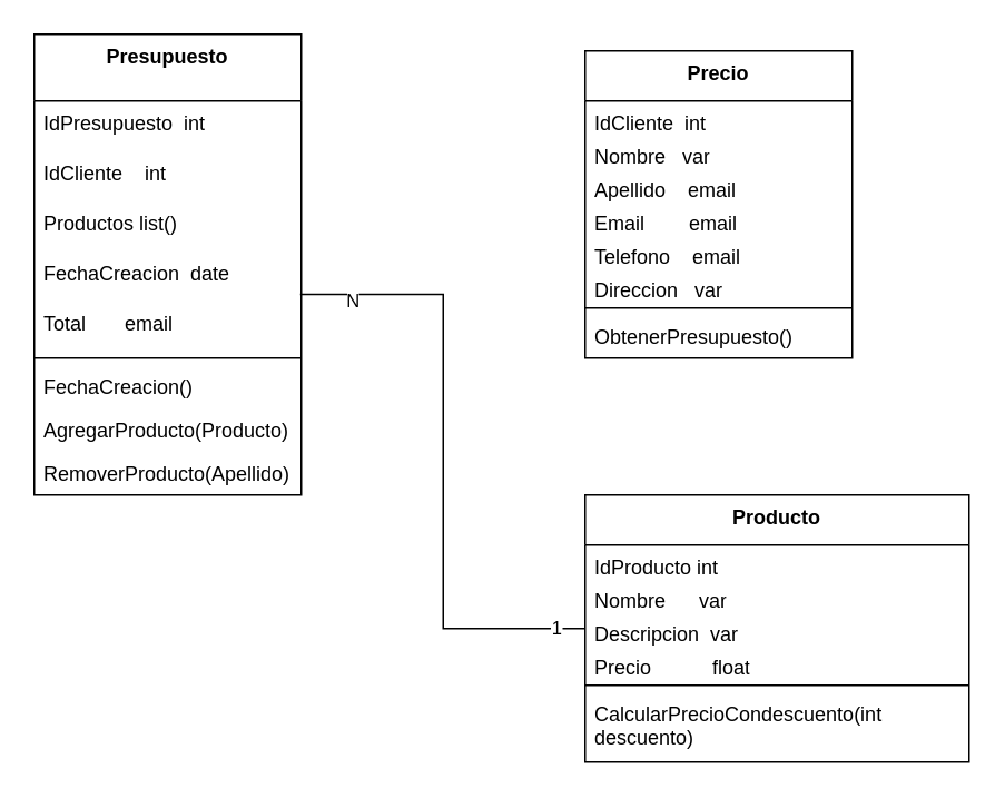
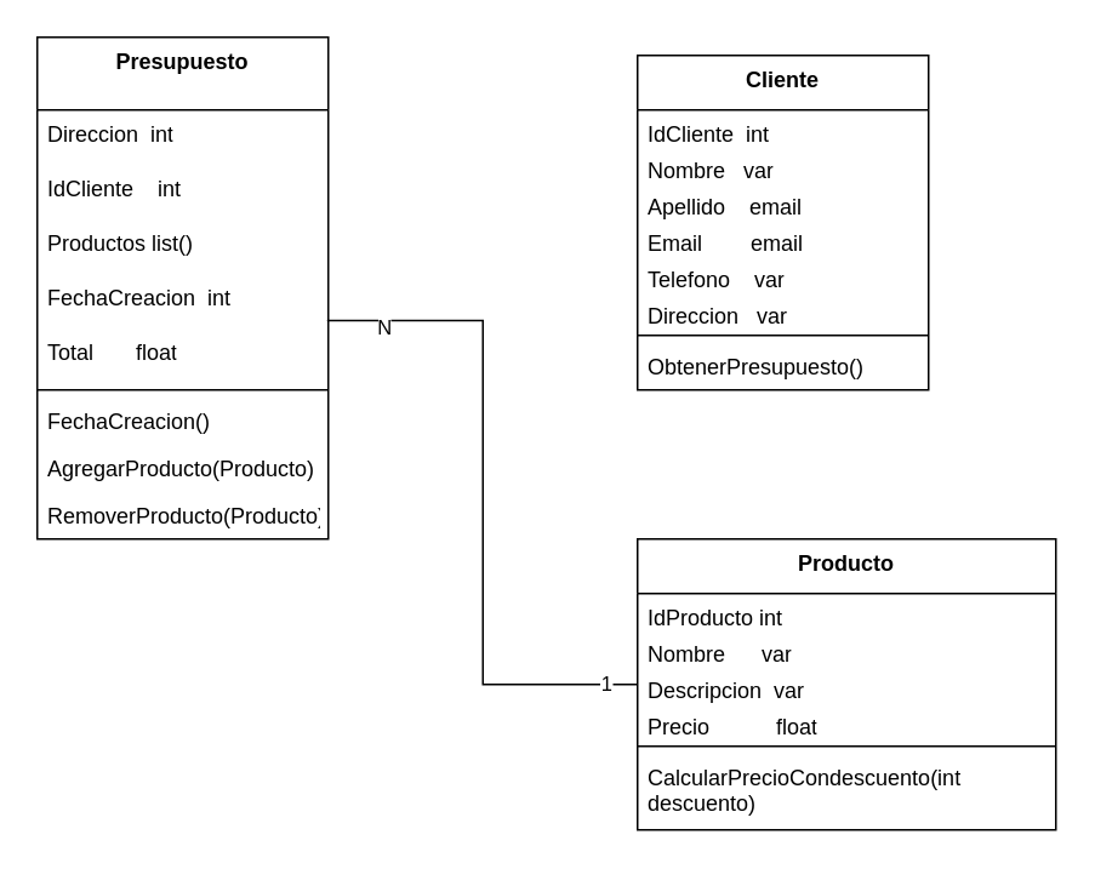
  <mxCell id="0" />
  <mxCell id="1" parent="0" />
  <mxCell id="2" value="Presupuesto&lt;div&gt;&lt;br&gt;&lt;/div&gt;&lt;div&gt;&lt;br&gt;&lt;/div&gt;" style="swimlane;fontStyle=1;align=center;verticalAlign=top;childLayout=stackLayout;horizontal=1;startSize=40;horizontalStack=0;resizeParent=1;resizeParentMax=0;resizeLast=0;collapsible=1;marginBottom=0;whiteSpace=wrap;html=1;" vertex="1" parent="1"><mxGeometry x="20" y="20" width="160" height="276" as="geometry" /></mxCell>
- <mxCell id="3" value="IdPresupuesto&amp;nbsp; int&lt;div&gt;&lt;br&gt;&lt;/div&gt;" style="text;strokeColor=none;fillColor=none;align=left;verticalAlign=top;spacingLeft=4;spacingRight=4;overflow=hidden;rotatable=0;points=[[0,0.5],[1,0.5]];portConstraint=eastwest;whiteSpace=wrap;html=1;" vertex="1" parent="2"><mxGeometry y="40" width="160" height="30" as="geometry" /></mxCell>
+ <mxCell id="3" value="Direccion&amp;nbsp; int&lt;div&gt;&lt;br&gt;&lt;/div&gt;" style="text;strokeColor=none;fillColor=none;align=left;verticalAlign=top;spacingLeft=4;spacingRight=4;overflow=hidden;rotatable=0;points=[[0,0.5],[1,0.5]];portConstraint=eastwest;whiteSpace=wrap;html=1;" vertex="1" parent="2"><mxGeometry y="40" width="160" height="30" as="geometry" /></mxCell>
  <mxCell id="4" value="&lt;div&gt;IdCliente&amp;nbsp; &amp;nbsp; int&lt;span style=&quot;white-space: pre;&quot;&gt;&#09;&lt;/span&gt;&lt;span style=&quot;white-space: pre;&quot;&gt;&#09;&lt;/span&gt;&lt;span style=&quot;white-space: pre;&quot;&gt;&#09;&lt;/span&gt;&lt;/div&gt;&lt;div&gt;&lt;br&gt;&lt;/div&gt;" style="text;strokeColor=none;fillColor=none;align=left;verticalAlign=top;spacingLeft=4;spacingRight=4;overflow=hidden;rotatable=0;points=[[0,0.5],[1,0.5]];portConstraint=eastwest;whiteSpace=wrap;html=1;" vertex="1" parent="2"><mxGeometry y="70" width="160" height="30" as="geometry" /></mxCell>
  <mxCell id="5" value="&lt;div&gt;Productos list()&lt;/div&gt;&lt;div&gt;&lt;span style=&quot;white-space: pre;&quot;&gt;&#09;&lt;/span&gt;&lt;br&gt;&lt;/div&gt;" style="text;strokeColor=none;fillColor=none;align=left;verticalAlign=top;spacingLeft=4;spacingRight=4;overflow=hidden;rotatable=0;points=[[0,0.5],[1,0.5]];portConstraint=eastwest;whiteSpace=wrap;html=1;" vertex="1" parent="2"><mxGeometry y="100" width="160" height="30" as="geometry" /></mxCell>
- <mxCell id="6" value="FechaCreacion&amp;nbsp; date" style="text;strokeColor=none;fillColor=none;align=left;verticalAlign=top;spacingLeft=4;spacingRight=4;overflow=hidden;rotatable=0;points=[[0,0.5],[1,0.5]];portConstraint=eastwest;whiteSpace=wrap;html=1;" vertex="1" parent="2"><mxGeometry y="130" width="160" height="30" as="geometry" /></mxCell>
- <mxCell id="7" value="&lt;div&gt;Total&amp;nbsp; &amp;nbsp; &amp;nbsp; &amp;nbsp;email&lt;/div&gt;" style="text;strokeColor=none;fillColor=none;align=left;verticalAlign=top;spacingLeft=4;spacingRight=4;overflow=hidden;rotatable=0;points=[[0,0.5],[1,0.5]];portConstraint=eastwest;whiteSpace=wrap;html=1;" vertex="1" parent="2"><mxGeometry y="160" width="160" height="30" as="geometry" /></mxCell>
+ <mxCell id="6" value="FechaCreacion&amp;nbsp; int" style="text;strokeColor=none;fillColor=none;align=left;verticalAlign=top;spacingLeft=4;spacingRight=4;overflow=hidden;rotatable=0;points=[[0,0.5],[1,0.5]];portConstraint=eastwest;whiteSpace=wrap;html=1;" vertex="1" parent="2"><mxGeometry y="130" width="160" height="30" as="geometry" /></mxCell>
+ <mxCell id="7" value="&lt;div&gt;Total&amp;nbsp; &amp;nbsp; &amp;nbsp; &amp;nbsp;float&lt;/div&gt;" style="text;strokeColor=none;fillColor=none;align=left;verticalAlign=top;spacingLeft=4;spacingRight=4;overflow=hidden;rotatable=0;points=[[0,0.5],[1,0.5]];portConstraint=eastwest;whiteSpace=wrap;html=1;" vertex="1" parent="2"><mxGeometry y="160" width="160" height="30" as="geometry" /></mxCell>
  <mxCell id="8" value="" style="line;strokeWidth=1;fillColor=none;align=left;verticalAlign=middle;spacingTop=-1;spacingLeft=3;spacingRight=3;rotatable=0;labelPosition=right;points=[];portConstraint=eastwest;strokeColor=inherit;" vertex="1" parent="2"><mxGeometry y="190" width="160" height="8" as="geometry" /></mxCell>
  <mxCell id="9" value="FechaCreacion()" style="text;strokeColor=none;fillColor=none;align=left;verticalAlign=top;spacingLeft=4;spacingRight=4;overflow=hidden;rotatable=0;points=[[0,0.5],[1,0.5]];portConstraint=eastwest;whiteSpace=wrap;html=1;" vertex="1" parent="2"><mxGeometry y="198" width="160" height="26" as="geometry" /></mxCell>
  <mxCell id="10" value="AgregarProducto(Producto)" style="text;strokeColor=none;fillColor=none;align=left;verticalAlign=top;spacingLeft=4;spacingRight=4;overflow=hidden;rotatable=0;points=[[0,0.5],[1,0.5]];portConstraint=eastwest;whiteSpace=wrap;html=1;" vertex="1" parent="2"><mxGeometry y="224" width="160" height="26" as="geometry" /></mxCell>
- <mxCell id="11" value="RemoverProducto(Apellido)" style="text;strokeColor=none;fillColor=none;align=left;verticalAlign=top;spacingLeft=4;spacingRight=4;overflow=hidden;rotatable=0;points=[[0,0.5],[1,0.5]];portConstraint=eastwest;whiteSpace=wrap;html=1;" vertex="1" parent="2"><mxGeometry y="250" width="160" height="26" as="geometry" /></mxCell>
- <mxCell id="12" value="Precio" style="swimlane;fontStyle=1;align=center;verticalAlign=top;childLayout=stackLayout;horizontal=1;startSize=30;horizontalStack=0;resizeParent=1;resizeParentMax=0;resizeLast=0;collapsible=1;marginBottom=0;whiteSpace=wrap;html=1;" vertex="1" parent="1"><mxGeometry x="350" y="30" width="160" height="184" as="geometry" /></mxCell>
+ <mxCell id="11" value="RemoverProducto(Producto)" style="text;strokeColor=none;fillColor=none;align=left;verticalAlign=top;spacingLeft=4;spacingRight=4;overflow=hidden;rotatable=0;points=[[0,0.5],[1,0.5]];portConstraint=eastwest;whiteSpace=wrap;html=1;" vertex="1" parent="2"><mxGeometry y="250" width="160" height="26" as="geometry" /></mxCell>
+ <mxCell id="12" value="Cliente" style="swimlane;fontStyle=1;align=center;verticalAlign=top;childLayout=stackLayout;horizontal=1;startSize=30;horizontalStack=0;resizeParent=1;resizeParentMax=0;resizeLast=0;collapsible=1;marginBottom=0;whiteSpace=wrap;html=1;" vertex="1" parent="1"><mxGeometry x="350" y="30" width="160" height="184" as="geometry" /></mxCell>
  <mxCell id="13" value="IdCliente&amp;nbsp; int&lt;div&gt;&lt;br&gt;&lt;/div&gt;&lt;div&gt;&lt;br&gt;&lt;/div&gt;" style="text;strokeColor=none;fillColor=none;align=left;verticalAlign=top;spacingLeft=4;spacingRight=4;overflow=hidden;rotatable=0;points=[[0,0.5],[1,0.5]];portConstraint=eastwest;whiteSpace=wrap;html=1;" vertex="1" parent="12"><mxGeometry y="30" width="160" height="20" as="geometry" /></mxCell>
  <mxCell id="14" value="Nombre&amp;nbsp; &amp;nbsp;var" style="text;strokeColor=none;fillColor=none;align=left;verticalAlign=top;spacingLeft=4;spacingRight=4;overflow=hidden;rotatable=0;points=[[0,0.5],[1,0.5]];portConstraint=eastwest;whiteSpace=wrap;html=1;" vertex="1" parent="12"><mxGeometry y="50" width="160" height="20" as="geometry" /></mxCell>
  <mxCell id="15" value="Apellido&amp;nbsp; &amp;nbsp; email" style="text;strokeColor=none;fillColor=none;align=left;verticalAlign=top;spacingLeft=4;spacingRight=4;overflow=hidden;rotatable=0;points=[[0,0.5],[1,0.5]];portConstraint=eastwest;whiteSpace=wrap;html=1;" vertex="1" parent="12"><mxGeometry y="70" width="160" height="20" as="geometry" /></mxCell>
  <mxCell id="16" value="Email&amp;nbsp; &amp;nbsp; &amp;nbsp; &amp;nbsp; email&lt;div&gt;&lt;br&gt;&lt;/div&gt;&lt;div&gt;&lt;br&gt;&lt;/div&gt;" style="text;strokeColor=none;fillColor=none;align=left;verticalAlign=top;spacingLeft=4;spacingRight=4;overflow=hidden;rotatable=0;points=[[0,0.5],[1,0.5]];portConstraint=eastwest;whiteSpace=wrap;html=1;" vertex="1" parent="12"><mxGeometry y="90" width="160" height="20" as="geometry" /></mxCell>
- <mxCell id="17" value="Telefono&amp;nbsp; &amp;nbsp; email" style="text;strokeColor=none;fillColor=none;align=left;verticalAlign=top;spacingLeft=4;spacingRight=4;overflow=hidden;rotatable=0;points=[[0,0.5],[1,0.5]];portConstraint=eastwest;whiteSpace=wrap;html=1;" vertex="1" parent="12"><mxGeometry y="110" width="160" height="20" as="geometry" /></mxCell>
+ <mxCell id="17" value="Telefono&amp;nbsp; &amp;nbsp; var" style="text;strokeColor=none;fillColor=none;align=left;verticalAlign=top;spacingLeft=4;spacingRight=4;overflow=hidden;rotatable=0;points=[[0,0.5],[1,0.5]];portConstraint=eastwest;whiteSpace=wrap;html=1;" vertex="1" parent="12"><mxGeometry y="110" width="160" height="20" as="geometry" /></mxCell>
  <mxCell id="18" value="Direccion&amp;nbsp; &amp;nbsp;var" style="text;strokeColor=none;fillColor=none;align=left;verticalAlign=top;spacingLeft=4;spacingRight=4;overflow=hidden;rotatable=0;points=[[0,0.5],[1,0.5]];portConstraint=eastwest;whiteSpace=wrap;html=1;" vertex="1" parent="12"><mxGeometry y="130" width="160" height="20" as="geometry" /></mxCell>
  <mxCell id="19" value="" style="line;strokeWidth=1;fillColor=none;align=left;verticalAlign=middle;spacingTop=-1;spacingLeft=3;spacingRight=3;rotatable=0;labelPosition=right;points=[];portConstraint=eastwest;strokeColor=inherit;" vertex="1" parent="12"><mxGeometry y="150" width="160" height="8" as="geometry" /></mxCell>
  <mxCell id="20" value="ObtenerPresupuesto()" style="text;strokeColor=none;fillColor=none;align=left;verticalAlign=top;spacingLeft=4;spacingRight=4;overflow=hidden;rotatable=0;points=[[0,0.5],[1,0.5]];portConstraint=eastwest;whiteSpace=wrap;html=1;" vertex="1" parent="12"><mxGeometry y="158" width="160" height="26" as="geometry" /></mxCell>
  <mxCell id="21" value="Producto" style="swimlane;fontStyle=1;align=center;verticalAlign=top;childLayout=stackLayout;horizontal=1;startSize=30;horizontalStack=0;resizeParent=1;resizeParentMax=0;resizeLast=0;collapsible=1;marginBottom=0;whiteSpace=wrap;html=1;" vertex="1" parent="1"><mxGeometry x="350" y="296" width="230" height="160" as="geometry" /></mxCell>
  <mxCell id="22" value="IdProducto int" style="text;strokeColor=none;fillColor=none;align=left;verticalAlign=top;spacingLeft=4;spacingRight=4;overflow=hidden;rotatable=0;points=[[0,0.5],[1,0.5]];portConstraint=eastwest;whiteSpace=wrap;html=1;" vertex="1" parent="21"><mxGeometry y="30" width="230" height="20" as="geometry" /></mxCell>
  <mxCell id="23" value="Nombre&amp;nbsp; &amp;nbsp; &amp;nbsp; var" style="text;strokeColor=none;fillColor=none;align=left;verticalAlign=top;spacingLeft=4;spacingRight=4;overflow=hidden;rotatable=0;points=[[0,0.5],[1,0.5]];portConstraint=eastwest;whiteSpace=wrap;html=1;" vertex="1" parent="21"><mxGeometry y="50" width="230" height="20" as="geometry" /></mxCell>
  <mxCell id="24" value="Descripcion&amp;nbsp; var" style="text;strokeColor=none;fillColor=none;align=left;verticalAlign=top;spacingLeft=4;spacingRight=4;overflow=hidden;rotatable=0;points=[[0,0.5],[1,0.5]];portConstraint=eastwest;whiteSpace=wrap;html=1;" vertex="1" parent="21"><mxGeometry y="70" width="230" height="20" as="geometry" /></mxCell>
  <mxCell id="25" value="Precio&amp;nbsp; &amp;nbsp; &amp;nbsp; &amp;nbsp; &amp;nbsp; &amp;nbsp;float" style="text;strokeColor=none;fillColor=none;align=left;verticalAlign=top;spacingLeft=4;spacingRight=4;overflow=hidden;rotatable=0;points=[[0,0.5],[1,0.5]];portConstraint=eastwest;whiteSpace=wrap;html=1;" vertex="1" parent="21"><mxGeometry y="90" width="230" height="20" as="geometry" /></mxCell>
  <mxCell id="26" value="" style="line;strokeWidth=1;fillColor=none;align=left;verticalAlign=middle;spacingTop=-1;spacingLeft=3;spacingRight=3;rotatable=0;labelPosition=right;points=[];portConstraint=eastwest;strokeColor=inherit;" vertex="1" parent="21"><mxGeometry y="110" width="230" height="8" as="geometry" /></mxCell>
  <mxCell id="27" value="CalcularPrecioCondescuento(int descuento)" style="text;strokeColor=none;fillColor=none;align=left;verticalAlign=top;spacingLeft=4;spacingRight=4;overflow=hidden;rotatable=0;points=[[0,0.5],[1,0.5]];portConstraint=eastwest;whiteSpace=wrap;html=1;" vertex="1" parent="21"><mxGeometry y="118" width="230" height="42" as="geometry" /></mxCell>
  <mxCell id="28" style="edgeStyle=orthogonalEdgeStyle;rounded=0;orthogonalLoop=1;jettySize=auto;html=1;exitX=0;exitY=0.5;exitDx=0;exitDy=0;entryX=0.996;entryY=-0.141;entryDx=0;entryDy=0;entryPerimeter=0;endArrow=none;" edge="1" parent="1" source="24" target="7"><mxGeometry relative="1" as="geometry" /></mxCell>
  <mxCell id="29" value="1" style="edgeLabel;html=1;align=center;verticalAlign=middle;resizable=0;points=[];" vertex="1" connectable="0" parent="28"><mxGeometry x="-0.908" y="-1" relative="1" as="geometry"><mxPoint x="-1" as="offset" /></mxGeometry></mxCell>
  <mxCell id="30" value="N" style="edgeLabel;html=1;align=center;verticalAlign=middle;resizable=0;points=[];" vertex="1" connectable="0" parent="28"><mxGeometry x="0.831" y="4" relative="1" as="geometry"><mxPoint as="offset" /></mxGeometry></mxCell>
